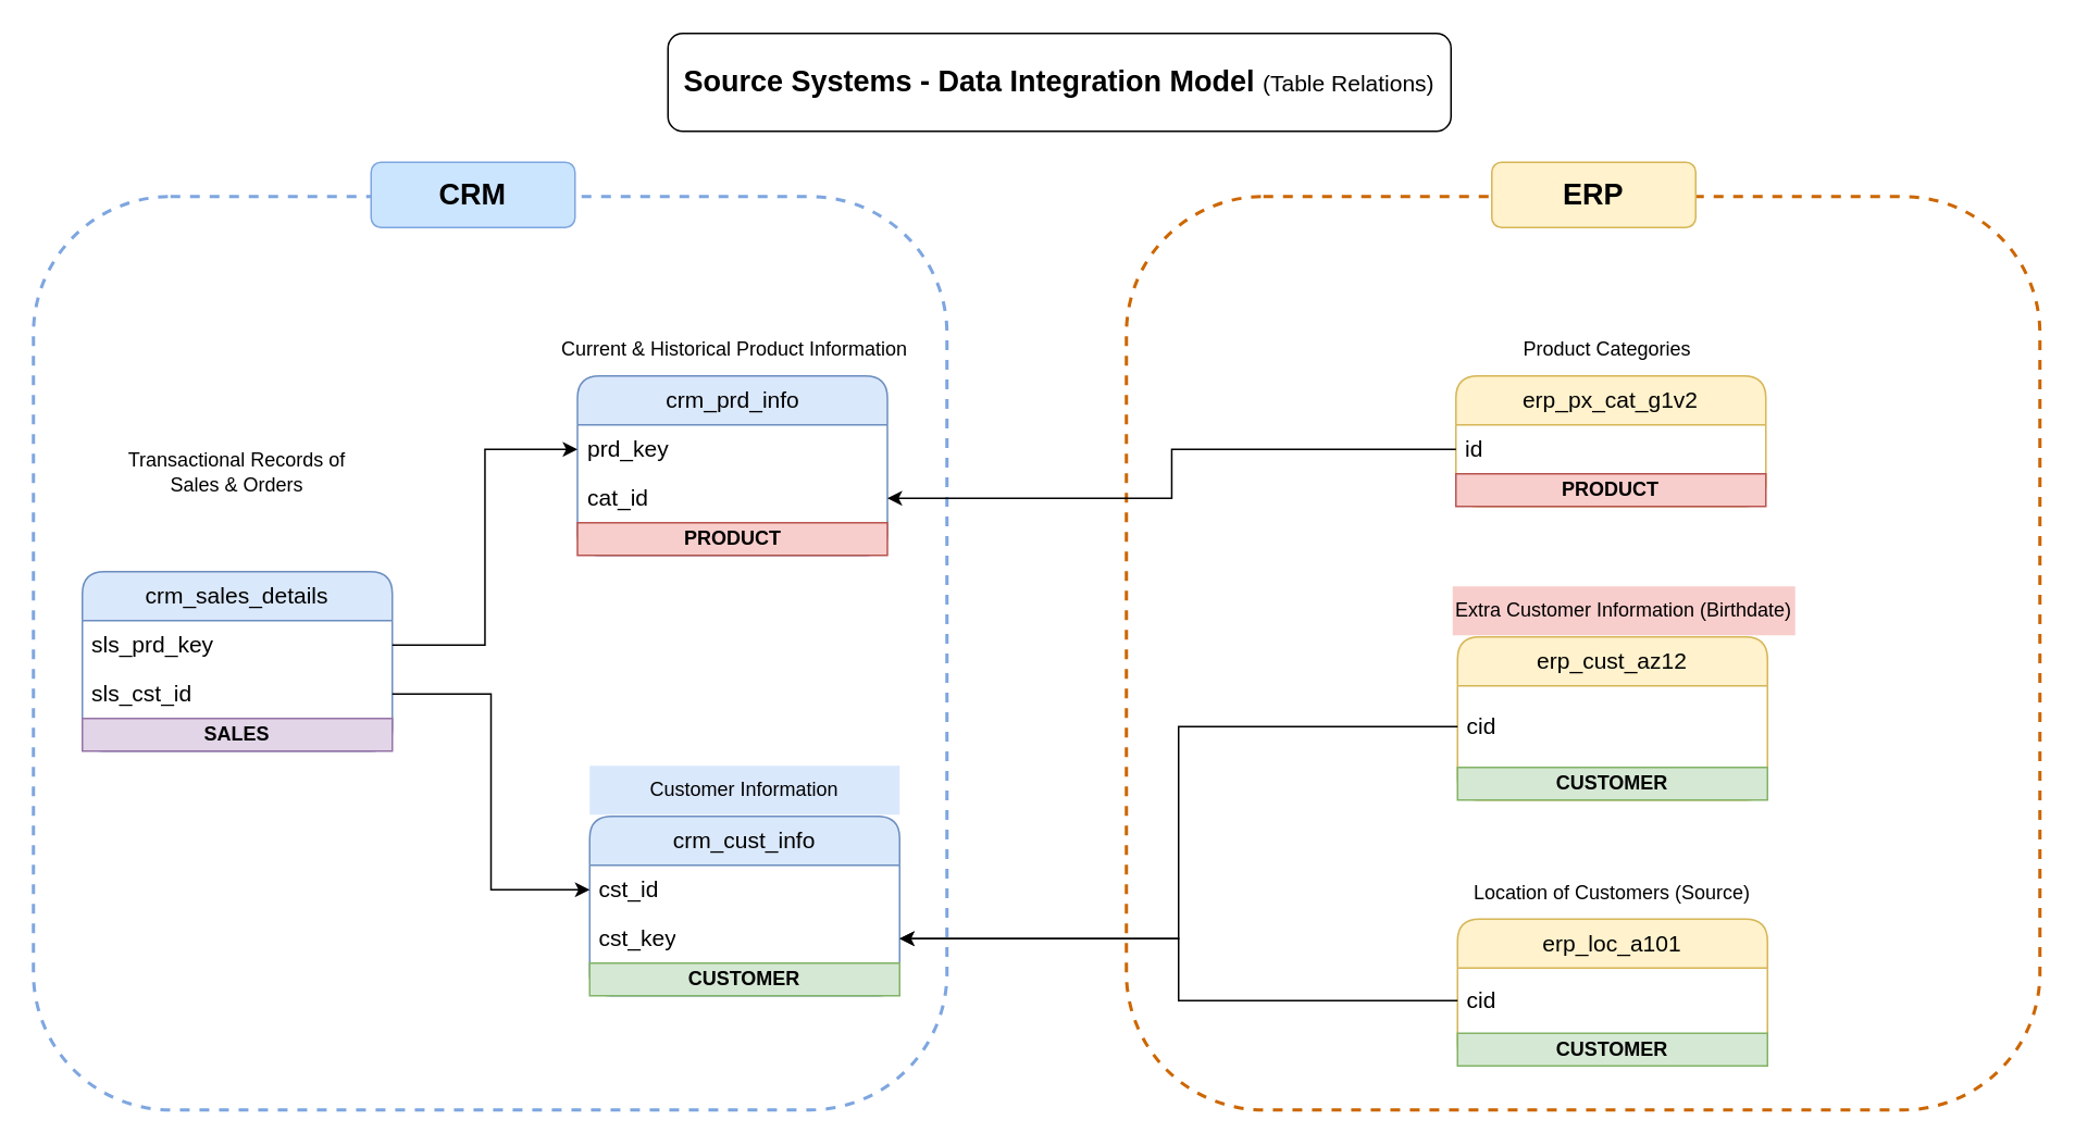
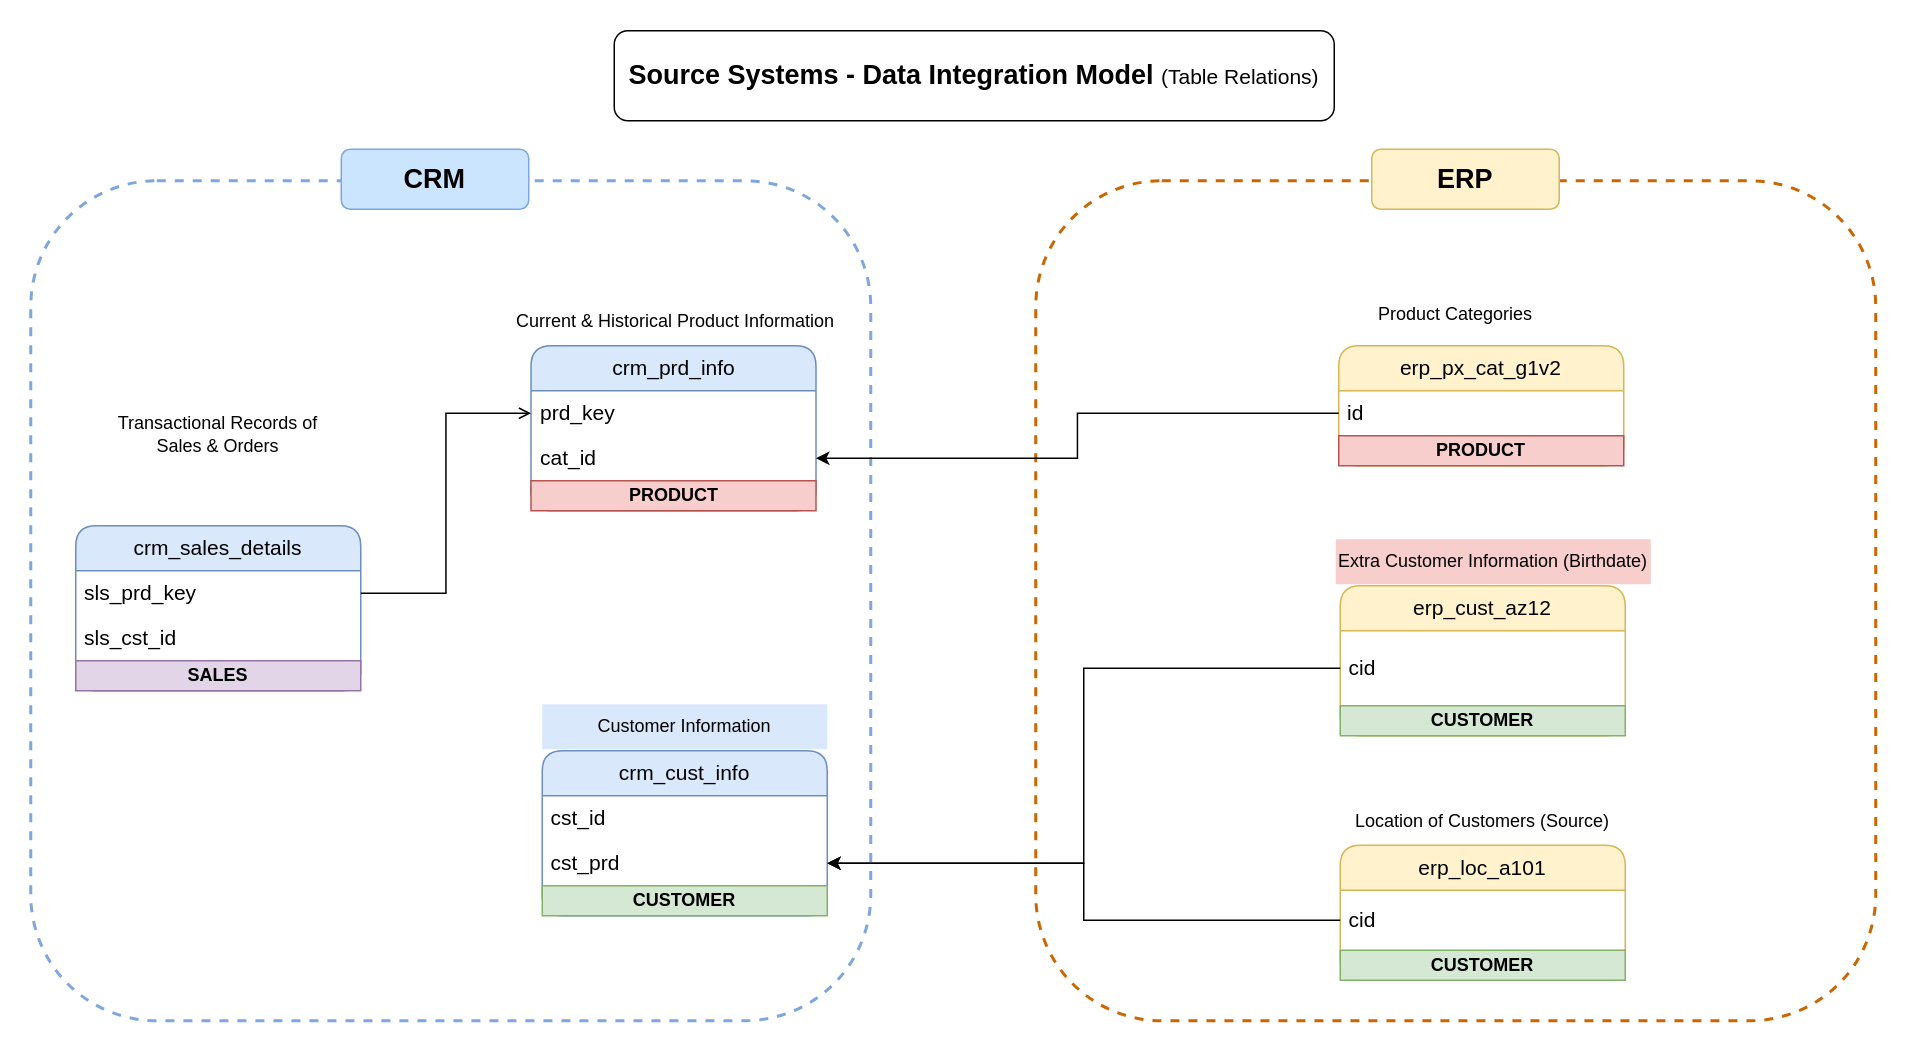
  <mxCell id="0" />
  <mxCell id="1" parent="0" />
  <mxCell id="2" value="" style="rounded=1;whiteSpace=wrap;html=1;fillColor=none;strokeColor=#CC6600;dashed=1;strokeWidth=2;" parent="1" vertex="1"><mxGeometry x="690" y="120" width="560" height="560" as="geometry" /></mxCell>
  <mxCell id="3" value="" style="rounded=1;whiteSpace=wrap;html=1;fillColor=none;strokeColor=#7EA6E0;dashed=1;strokeWidth=2;" parent="1" vertex="1"><mxGeometry x="20" y="120" width="560" height="560" as="geometry" /></mxCell>
  <mxCell id="4" value="crm_sales_details" style="swimlane;fontStyle=0;childLayout=stackLayout;horizontal=1;startSize=30;horizontalStack=0;resizeParent=1;resizeParentMax=0;resizeLast=0;collapsible=1;marginBottom=0;whiteSpace=wrap;html=1;rounded=1;strokeColor=#6c8ebf;fillColor=#dae8fc;fontSize=14;" parent="1" vertex="1"><mxGeometry x="50" y="350" width="190" height="110" as="geometry" /></mxCell>
  <mxCell id="5" value="sls_prd_key" style="text;strokeColor=none;fillColor=none;align=left;verticalAlign=middle;spacingLeft=4;spacingRight=4;overflow=hidden;points=[[0,0.5],[1,0.5]];portConstraint=eastwest;rotatable=0;whiteSpace=wrap;html=1;fontSize=14;" parent="4" vertex="1"><mxGeometry y="30" width="190" height="30" as="geometry" /></mxCell>
  <mxCell id="6" value="sls_cst_id" style="text;strokeColor=none;fillColor=none;align=left;verticalAlign=middle;spacingLeft=4;spacingRight=4;overflow=hidden;points=[[0,0.5],[1,0.5]];portConstraint=eastwest;rotatable=0;whiteSpace=wrap;html=1;fontSize=14;" parent="4" vertex="1"><mxGeometry y="60" width="190" height="30" as="geometry" /></mxCell>
  <mxCell id="7" value="SALES" style="rounded=0;whiteSpace=wrap;html=1;fillColor=#e1d5e7;strokeColor=#9673a6;fontStyle=1" parent="4" vertex="1"><mxGeometry y="90" width="190" height="20" as="geometry" /></mxCell>
  <mxCell id="8" value="Transactional Records of Sales &amp;amp; Orders" style="rounded=0;whiteSpace=wrap;html=1;strokeColor=none;" parent="1" vertex="1"><mxGeometry x="63" y="274" width="164" height="30" as="geometry" /></mxCell>
  <mxCell id="9" value="crm_cust_info" style="swimlane;fontStyle=0;childLayout=stackLayout;horizontal=1;startSize=30;horizontalStack=0;resizeParent=1;resizeParentMax=0;resizeLast=0;collapsible=1;marginBottom=0;whiteSpace=wrap;html=1;rounded=1;strokeColor=#6c8ebf;fillColor=#dae8fc;fontSize=14;" parent="1" vertex="1"><mxGeometry x="361" y="500" width="190" height="110" as="geometry" /></mxCell>
  <mxCell id="10" value="cst_id" style="text;strokeColor=none;fillColor=none;align=left;verticalAlign=middle;spacingLeft=4;spacingRight=4;overflow=hidden;points=[[0,0.5],[1,0.5]];portConstraint=eastwest;rotatable=0;whiteSpace=wrap;html=1;fontSize=14;" parent="9" vertex="1"><mxGeometry y="30" width="190" height="30" as="geometry" /></mxCell>
- <mxCell id="11" value="cst_key" style="text;strokeColor=none;fillColor=none;align=left;verticalAlign=middle;spacingLeft=4;spacingRight=4;overflow=hidden;points=[[0,0.5],[1,0.5]];portConstraint=eastwest;rotatable=0;whiteSpace=wrap;html=1;fontSize=14;" parent="9" vertex="1"><mxGeometry y="60" width="190" height="30" as="geometry" /></mxCell>
+ <mxCell id="11" value="cst_prd" style="text;strokeColor=none;fillColor=none;align=left;verticalAlign=middle;spacingLeft=4;spacingRight=4;overflow=hidden;points=[[0,0.5],[1,0.5]];portConstraint=eastwest;rotatable=0;whiteSpace=wrap;html=1;fontSize=14;" parent="9" vertex="1"><mxGeometry y="60" width="190" height="30" as="geometry" /></mxCell>
  <mxCell id="12" value="CUSTOMER" style="rounded=0;whiteSpace=wrap;html=1;fillColor=#d5e8d4;strokeColor=#82b366;fontStyle=1" parent="9" vertex="1"><mxGeometry y="90" width="190" height="20" as="geometry" /></mxCell>
  <mxCell id="13" value="Customer Information" style="rounded=0;whiteSpace=wrap;html=1;strokeColor=none;fillColor=#dae8fc;" parent="1" vertex="1"><mxGeometry x="361" y="469" width="190" height="30" as="geometry" /></mxCell>
  <mxCell id="14" value="crm_prd_info" style="swimlane;fontStyle=0;childLayout=stackLayout;horizontal=1;startSize=30;horizontalStack=0;resizeParent=1;resizeParentMax=0;resizeLast=0;collapsible=1;marginBottom=0;whiteSpace=wrap;html=1;rounded=1;strokeColor=#6c8ebf;fillColor=#dae8fc;fontSize=14;" parent="1" vertex="1"><mxGeometry x="353.5" y="230" width="190" height="110" as="geometry"><mxRectangle x="533.5" y="90" width="120" height="30" as="alternateBounds" /></mxGeometry></mxCell>
  <mxCell id="15" value="prd_key" style="text;strokeColor=none;fillColor=none;align=left;verticalAlign=middle;spacingLeft=4;spacingRight=4;overflow=hidden;points=[[0,0.5],[1,0.5]];portConstraint=eastwest;rotatable=0;whiteSpace=wrap;html=1;fontSize=14;" parent="14" vertex="1"><mxGeometry y="30" width="190" height="30" as="geometry" /></mxCell>
  <mxCell id="16" value="cat_id" style="text;strokeColor=none;fillColor=none;align=left;verticalAlign=middle;spacingLeft=4;spacingRight=4;overflow=hidden;points=[[0,0.5],[1,0.5]];portConstraint=eastwest;rotatable=0;whiteSpace=wrap;html=1;fontSize=14;" parent="14" vertex="1"><mxGeometry y="60" width="190" height="30" as="geometry" /></mxCell>
  <mxCell id="17" value="PRODUCT" style="rounded=0;whiteSpace=wrap;html=1;fillColor=#f8cecc;strokeColor=#b85450;fontStyle=1" parent="14" vertex="1"><mxGeometry y="90" width="190" height="20" as="geometry" /></mxCell>
  <mxCell id="18" value="Current &amp;amp; Historical Product Information" style="rounded=0;whiteSpace=wrap;html=1;strokeColor=none;" parent="1" vertex="1"><mxGeometry x="339.5" y="199" width="220" height="30" as="geometry" /></mxCell>
- <mxCell id="19" style="edgeStyle=orthogonalEdgeStyle;rounded=0;orthogonalLoop=1;jettySize=auto;html=1;entryX=0;entryY=0.5;entryDx=0;entryDy=0;" parent="1" source="5" target="15" edge="1"><mxGeometry relative="1" as="geometry" /></mxCell>
- <mxCell id="20" style="edgeStyle=orthogonalEdgeStyle;rounded=0;orthogonalLoop=1;jettySize=auto;html=1;entryX=0;entryY=0.5;entryDx=0;entryDy=0;" parent="1" source="6" target="10" edge="1"><mxGeometry relative="1" as="geometry" /></mxCell>
+ <mxCell id="19" style="edgeStyle=orthogonalEdgeStyle;rounded=0;orthogonalLoop=1;jettySize=auto;html=1;entryX=0;entryY=0.5;entryDx=0;entryDy=0;endArrow=open;" parent="1" source="5" target="15" edge="1"><mxGeometry relative="1" as="geometry" /></mxCell>
  <mxCell id="21" value="erp_cust_az12" style="swimlane;fontStyle=0;childLayout=stackLayout;horizontal=1;startSize=30;horizontalStack=0;resizeParent=1;resizeParentMax=0;resizeLast=0;collapsible=1;marginBottom=0;whiteSpace=wrap;html=1;rounded=1;strokeColor=#d6b656;fillColor=#fff2cc;fontSize=14;" parent="1" vertex="1"><mxGeometry x="893" y="390" width="190" height="100" as="geometry" /></mxCell>
  <mxCell id="22" value="cid" style="text;strokeColor=none;fillColor=none;align=left;verticalAlign=middle;spacingLeft=4;spacingRight=4;overflow=hidden;points=[[0,0.5],[1,0.5]];portConstraint=eastwest;rotatable=0;whiteSpace=wrap;html=1;fontSize=14;" parent="21" vertex="1"><mxGeometry y="30" width="190" height="50" as="geometry" /></mxCell>
  <mxCell id="23" value="CUSTOMER" style="rounded=0;whiteSpace=wrap;html=1;fillColor=#d5e8d4;strokeColor=#82b366;fontStyle=1" parent="21" vertex="1"><mxGeometry y="80" width="190" height="20" as="geometry" /></mxCell>
  <mxCell id="24" value="Extra Customer Information (Birthdate)" style="rounded=0;whiteSpace=wrap;html=1;strokeColor=none;fillColor=#f8cecc;" parent="1" vertex="1"><mxGeometry x="890" y="359" width="210" height="30" as="geometry" /></mxCell>
  <mxCell id="25" style="edgeStyle=orthogonalEdgeStyle;rounded=0;orthogonalLoop=1;jettySize=auto;html=1;entryX=1;entryY=0.5;entryDx=0;entryDy=0;" parent="1" source="22" target="11" edge="1"><mxGeometry relative="1" as="geometry" /></mxCell>
  <mxCell id="26" value="Source Systems - Data Integration Model &lt;font style=&quot;font-weight: normal; font-size: 14px;&quot;&gt;(Table Relations)&lt;/font&gt;" style="rounded=1;whiteSpace=wrap;html=1;fontSize=18;fontStyle=1" parent="1" vertex="1"><mxGeometry x="409" y="20" width="480" height="60" as="geometry" /></mxCell>
  <mxCell id="27" value="erp_loc_a101" style="swimlane;fontStyle=0;childLayout=stackLayout;horizontal=1;startSize=30;horizontalStack=0;resizeParent=1;resizeParentMax=0;resizeLast=0;collapsible=1;marginBottom=0;whiteSpace=wrap;html=1;rounded=1;strokeColor=#d6b656;fillColor=#fff2cc;fontSize=14;" parent="1" vertex="1"><mxGeometry x="893" y="563" width="190" height="90" as="geometry" /></mxCell>
  <mxCell id="28" value="cid" style="text;strokeColor=none;fillColor=none;align=left;verticalAlign=middle;spacingLeft=4;spacingRight=4;overflow=hidden;points=[[0,0.5],[1,0.5]];portConstraint=eastwest;rotatable=0;whiteSpace=wrap;html=1;fontSize=14;" parent="27" vertex="1"><mxGeometry y="30" width="190" height="40" as="geometry" /></mxCell>
  <mxCell id="29" value="CUSTOMER" style="rounded=0;whiteSpace=wrap;html=1;fillColor=#d5e8d4;strokeColor=#82b366;fontStyle=1" parent="27" vertex="1"><mxGeometry y="70" width="190" height="20" as="geometry" /></mxCell>
  <mxCell id="30" value="Location of Customers (Source)" style="rounded=0;whiteSpace=wrap;html=1;strokeColor=none;" parent="1" vertex="1"><mxGeometry x="892.25" y="532" width="191.5" height="30" as="geometry" /></mxCell>
  <mxCell id="31" style="edgeStyle=orthogonalEdgeStyle;rounded=0;orthogonalLoop=1;jettySize=auto;html=1;entryX=1;entryY=0.5;entryDx=0;entryDy=0;" parent="1" source="28" target="11" edge="1"><mxGeometry relative="1" as="geometry"><mxPoint x="660" y="640" as="targetPoint" /></mxGeometry></mxCell>
  <mxCell id="32" value="erp_px_cat_g1v2" style="swimlane;fontStyle=0;childLayout=stackLayout;horizontal=1;startSize=30;horizontalStack=0;resizeParent=1;resizeParentMax=0;resizeLast=0;collapsible=1;marginBottom=0;whiteSpace=wrap;html=1;rounded=1;strokeColor=#d6b656;fillColor=#fff2cc;fontSize=14;" parent="1" vertex="1"><mxGeometry x="892" y="230" width="190" height="80" as="geometry" /></mxCell>
  <mxCell id="33" value="id" style="text;strokeColor=none;fillColor=none;align=left;verticalAlign=middle;spacingLeft=4;spacingRight=4;overflow=hidden;points=[[0,0.5],[1,0.5]];portConstraint=eastwest;rotatable=0;whiteSpace=wrap;html=1;fontSize=14;" parent="32" vertex="1"><mxGeometry y="30" width="190" height="30" as="geometry" /></mxCell>
  <mxCell id="34" value="PRODUCT" style="rounded=0;whiteSpace=wrap;html=1;fillColor=#f8cecc;strokeColor=#b85450;fontStyle=1" parent="32" vertex="1"><mxGeometry y="60" width="190" height="20" as="geometry" /></mxCell>
- <mxCell id="35" value="Product Categories" style="rounded=0;whiteSpace=wrap;html=1;strokeColor=none;" parent="1" vertex="1"><mxGeometry x="919" y="199" width="132" height="30" as="geometry" /></mxCell>
+ <mxCell id="35" value="Product Categories" style="rounded=0;whiteSpace=wrap;html=1;strokeColor=none;" parent="1" vertex="1"><mxGeometry x="904" y="194" width="132" height="30" as="geometry" /></mxCell>
  <mxCell id="36" value="CRM" style="rounded=1;whiteSpace=wrap;html=1;fontSize=18;fontStyle=1;fillColor=#CCE5FF;strokeColor=#7EA6E0;" parent="1" vertex="1"><mxGeometry x="227" y="99" width="125" height="40" as="geometry" /></mxCell>
  <mxCell id="37" value="ERP" style="rounded=1;whiteSpace=wrap;html=1;fontSize=18;fontStyle=1;fillColor=#fff2cc;strokeColor=#d6b656;" parent="1" vertex="1"><mxGeometry x="914" y="99" width="125" height="40" as="geometry" /></mxCell>
  <mxCell id="38" style="edgeStyle=orthogonalEdgeStyle;rounded=0;orthogonalLoop=1;jettySize=auto;html=1;entryX=1;entryY=0.5;entryDx=0;entryDy=0;" parent="1" source="33" target="16" edge="1"><mxGeometry relative="1" as="geometry" /></mxCell>
